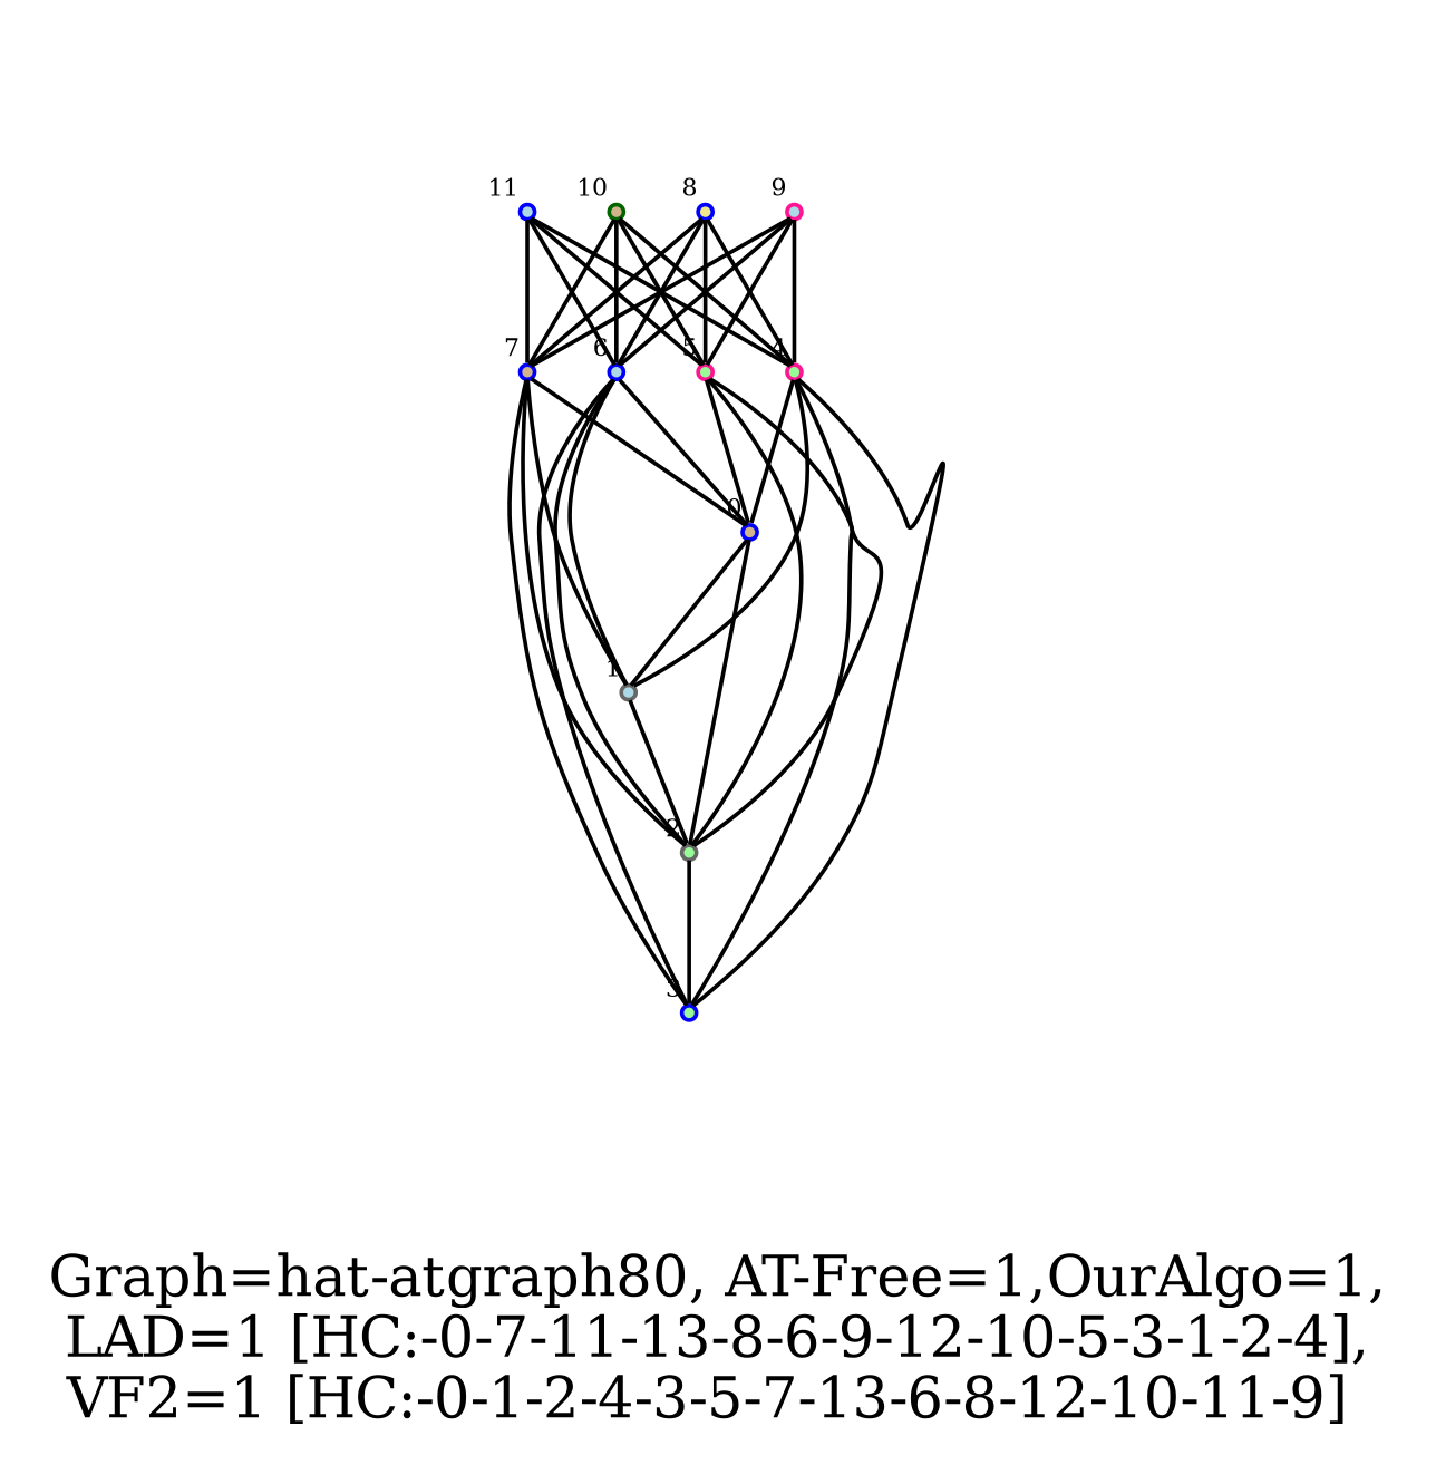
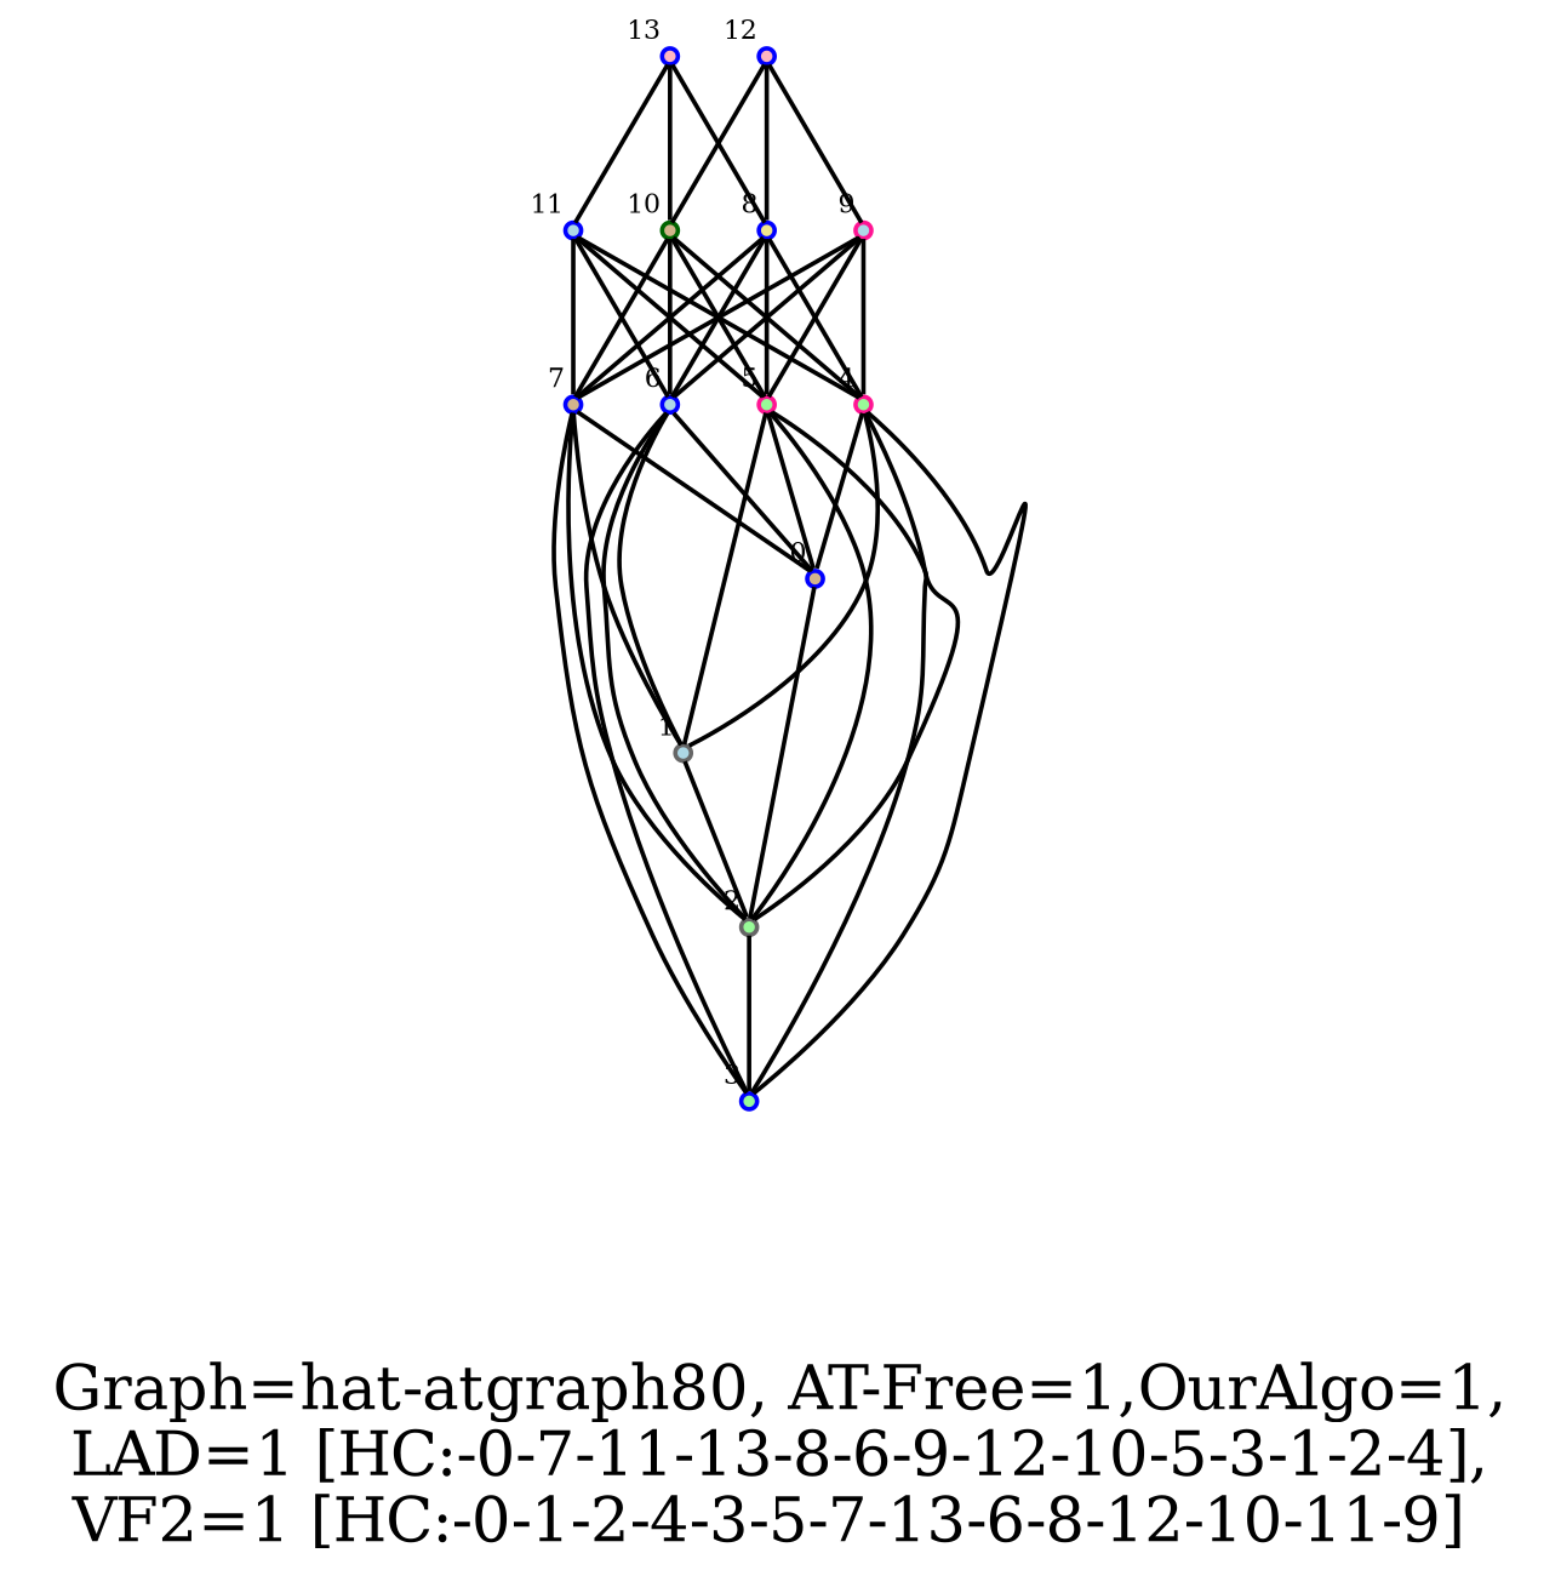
  graph {
    label="Graph=hat-atgraph80, AT-Free=1,OurAlgo=1,\nLAD=1 [HC:-0-7-11-13-8-6-9-12-10-5-3-1-2-4],\nVF2=1 [HC:-0-1-2-4-3-5-7-13-6-8-12-10-11-9] "
    labelloc=bottom
    node [fontsize=6 shape=point style=filled fillcolor=palegreen color=blue]
    0 [xlabel=3]
    1 [xlabel=2 color=gray40]
    2 [xlabel=1 fillcolor=lightblue color=gray40]
    3 [xlabel=0 fillcolor=tan]
    4 [xlabel=7 fillcolor=tan]
    5 [xlabel=6 fillcolor=lightblue]
    6 [xlabel=5 color=deeppink]
    7 [xlabel=4 color=deeppink]
    8 [xlabel=11 fillcolor=lightblue]
    9 [xlabel=10 fillcolor=tan color=darkgreen]
    10 [xlabel=9 fillcolor=lightblue color=deeppink]
    11 [xlabel=8 fillcolor=khaki]
+   12 [xlabel=12 fillcolor=lightpink]
+   13 [xlabel=13 fillcolor=lightpink]
    1 -- 0
    2 -- 1
    3 -- 1
    4 -- 0
    4 -- 1
    4 -- 2
    4 -- 3
    5 -- 0
    5 -- 1
    5 -- 2
    5 -- 3
    6 -- 0
    6 -- 1
-   3 -- 2
+   6 -- 2
    6 -- 3
    7 -- 0
    7 -- 1
    7 -- 2
    7 -- 3
    8 -- 4
    8 -- 5
    8 -- 6
    8 -- 7
    9 -- 4
    9 -- 5
    9 -- 6
    9 -- 7
    10 -- 4
    10 -- 5
    10 -- 6
    10 -- 7
    11 -- 4
    11 -- 5
    11 -- 6
    11 -- 7
+   12 -- 9
+   12 -- 10
+   12 -- 11
+   13 -- 8
+   13 -- 9
+   13 -- 11
  }
